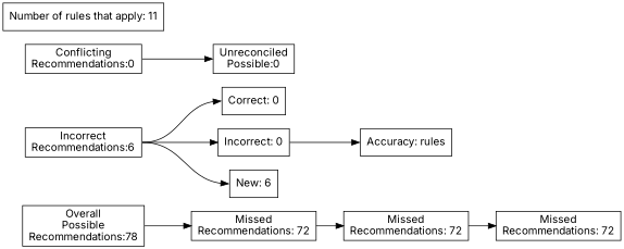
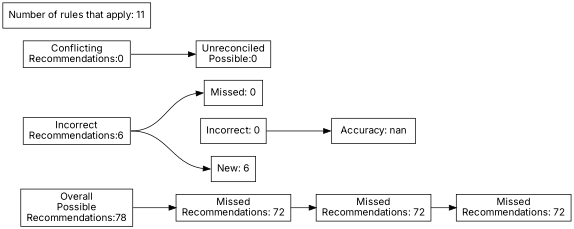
  digraph {
    fontname=Inter
    rankdir=LR
    node [fontname=Inter shape=box]
    edge [fontname=Inter headport=w tailport=e]
    n1 [label="Overall\nPossible\nRecommendations:78"]
    n2 [label="Missed\nRecommendations: 72"]
    n3 [label="Missed\nRecommendations: 72"]
    n4 [label="Incorrect\nRecommendations:6"]
-   n5 [label="Correct: 0"]
+   n5 [label="Missed: 0"]
    n6 [label="Incorrect: 0"]
    n7 [label="New: 6"]
    n8 [label="Conflicting\nRecommendations:0"]
    n9 [label="Unreconciled\nPossible:0"]
    n10 [label="Missed\nRecommendations: 72"]
-   n11 [label="Accuracy: rules"]
+   n11 [label="Accuracy: nan"]
    n12 [label="Number of rules that apply: 11"]
    n1 -> n2
    n2 -> n3
    n3 -> n10
    n4 -> n5
-   n4 -> n6
    n4 -> n7
    n6 -> n11
    n8 -> n9
  }
